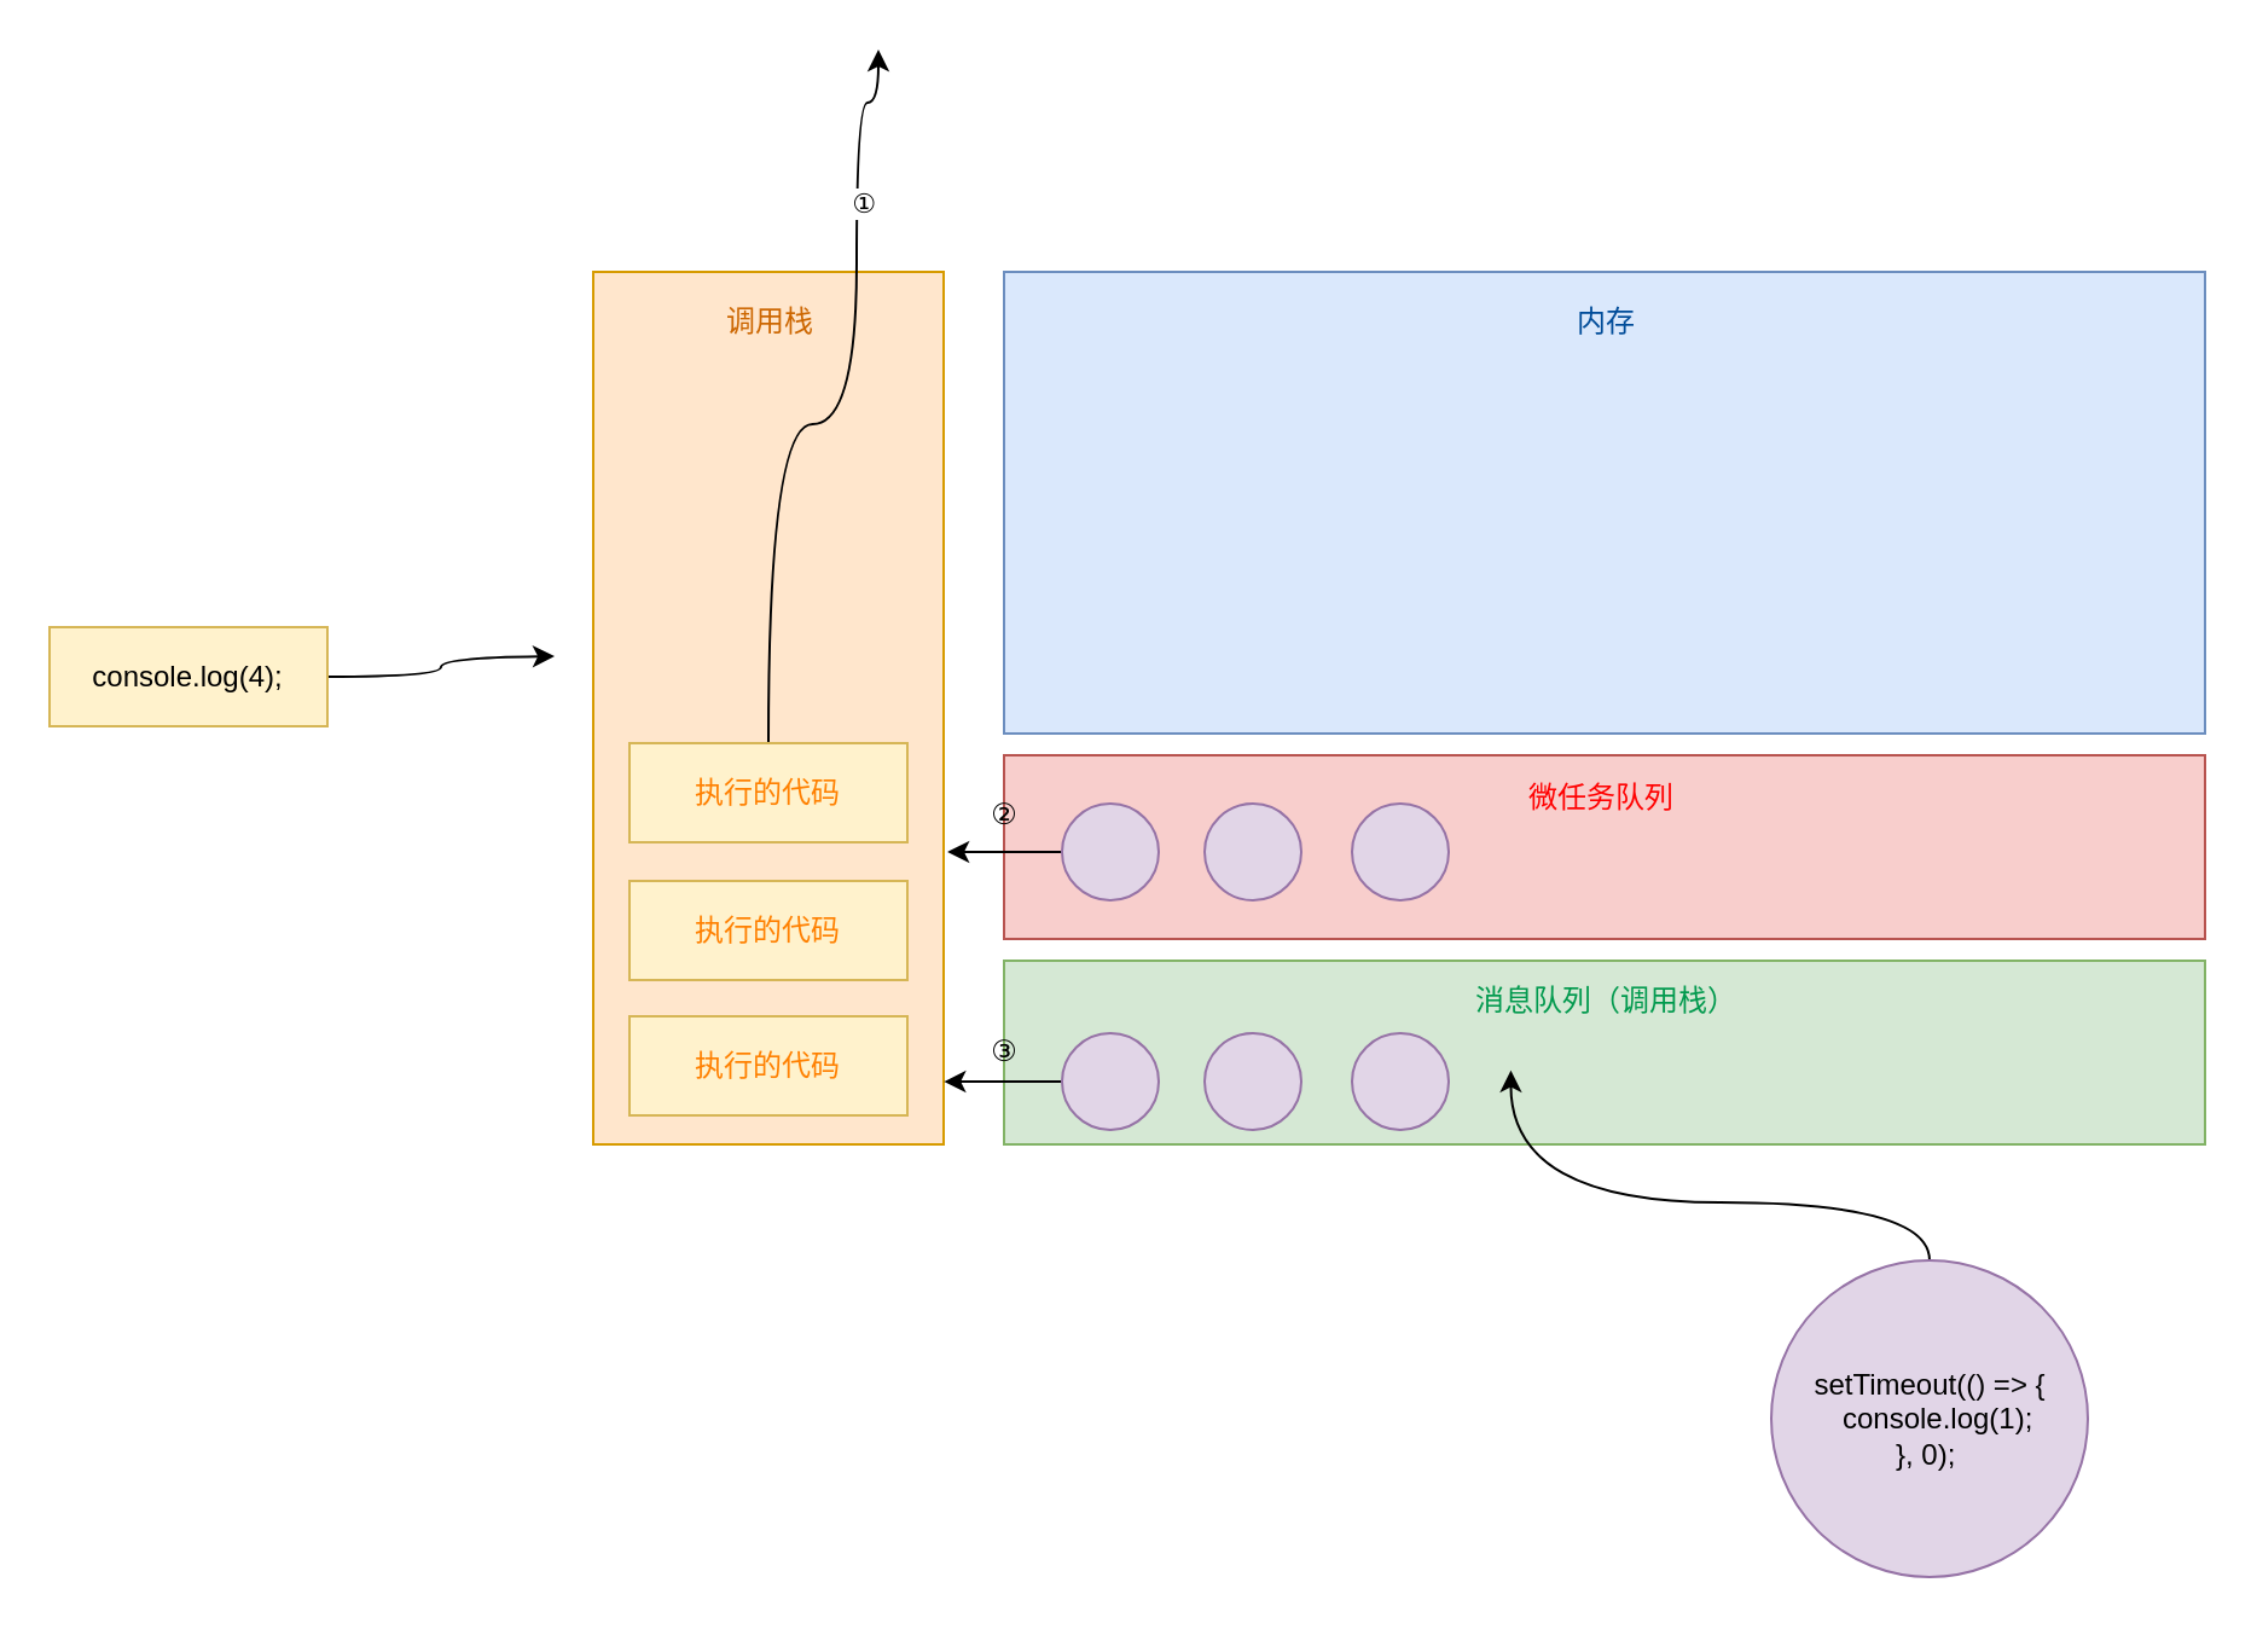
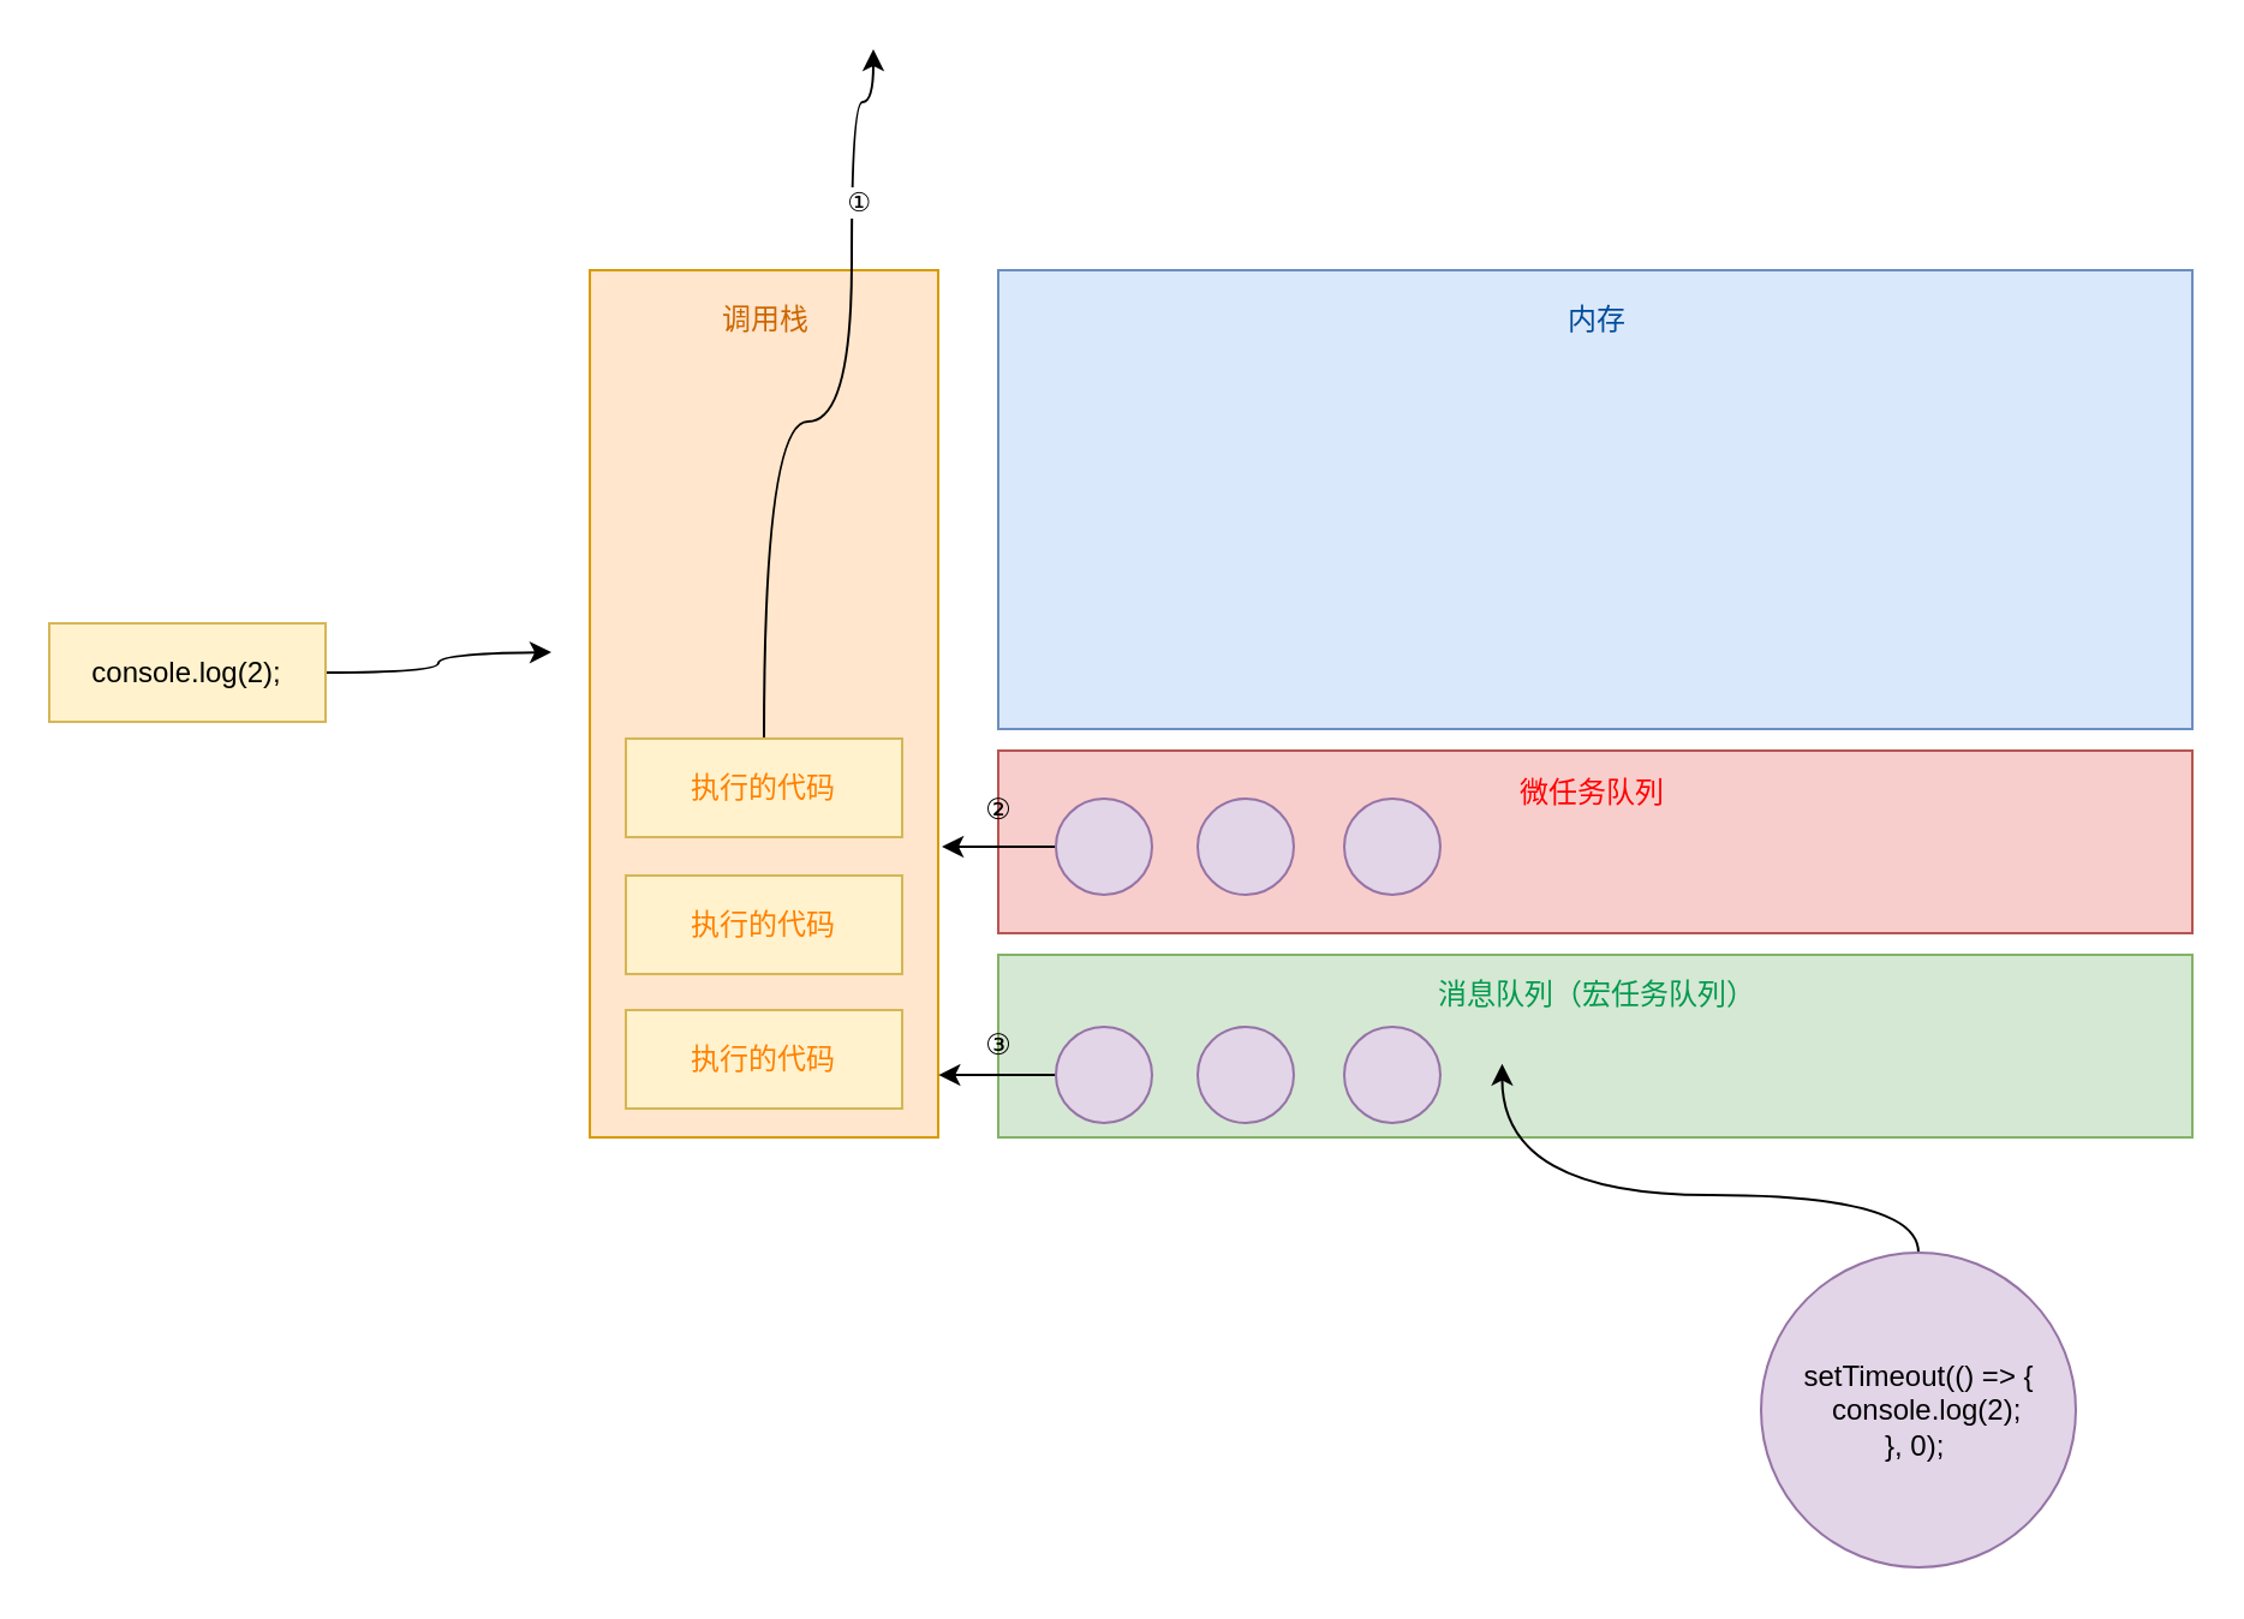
  <mxCell id="0" />
  <mxCell id="1" parent="0" />
  <mxCell id="2" value="" style="whiteSpace=wrap;html=1;fillColor=#ffe6cc;strokeColor=#d79b00;" vertex="1" parent="1"><mxGeometry x="245" y="112" width="145" height="361" as="geometry" /></mxCell>
  <mxCell id="3" value="&lt;font color=&quot;#cc6600&quot;&gt;调用栈&lt;/font&gt;" style="text;html=1;align=center;verticalAlign=middle;resizable=0;points=[];autosize=1;strokeColor=none;fillColor=none;" vertex="1" parent="1"><mxGeometry x="290.5" y="120" width="54" height="26" as="geometry" /></mxCell>
  <mxCell id="4" value="" style="whiteSpace=wrap;html=1;fillColor=#dae8fc;strokeColor=#6c8ebf;" vertex="1" parent="1"><mxGeometry x="415" y="112" width="497" height="191" as="geometry" /></mxCell>
  <mxCell id="5" value="&lt;font color=&quot;#004c99&quot;&gt;内存&lt;/font&gt;" style="text;html=1;align=center;verticalAlign=middle;resizable=0;points=[];autosize=1;strokeColor=none;fillColor=none;fontColor=#003366;" vertex="1" parent="1"><mxGeometry x="642.5" y="120" width="42" height="26" as="geometry" /></mxCell>
  <mxCell id="6" value="&lt;font color=&quot;#ff8000&quot;&gt;执行的代码&lt;/font&gt;" style="whiteSpace=wrap;html=1;fillColor=#fff2cc;strokeColor=#d6b656;" vertex="1" parent="1"><mxGeometry x="260" y="420" width="115" height="41" as="geometry" /></mxCell>
  <mxCell id="7" value="&lt;font color=&quot;#ff8000&quot;&gt;执行的代码&lt;/font&gt;" style="whiteSpace=wrap;html=1;fillColor=#fff2cc;strokeColor=#d6b656;" vertex="1" parent="1"><mxGeometry x="260" y="364" width="115" height="41" as="geometry" /></mxCell>
  <mxCell id="8" style="edgeStyle=orthogonalEdgeStyle;curved=1;rounded=0;orthogonalLoop=1;jettySize=auto;html=1;" edge="1" parent="1" source="10"><mxGeometry relative="1" as="geometry"><mxPoint x="363" y="20" as="targetPoint" /><Array as="points"><mxPoint x="317" y="175" /><mxPoint x="354" y="175" /><mxPoint x="354" y="42" /></Array></mxGeometry></mxCell>
  <mxCell id="9" value="①" style="edgeLabel;html=1;align=center;verticalAlign=middle;resizable=0;points=[];" vertex="1" connectable="0" parent="8"><mxGeometry x="0.563" y="-2" relative="1" as="geometry"><mxPoint as="offset" /></mxGeometry></mxCell>
  <mxCell id="10" value="&lt;font color=&quot;#ff8000&quot;&gt;执行的代码&lt;/font&gt;" style="whiteSpace=wrap;html=1;fillColor=#fff2cc;strokeColor=#d6b656;" vertex="1" parent="1"><mxGeometry x="260" y="307" width="115" height="41" as="geometry" /></mxCell>
  <mxCell id="11" value="" style="whiteSpace=wrap;html=1;fillColor=#d5e8d4;strokeColor=#82b366;" vertex="1" parent="1"><mxGeometry x="415" y="397" width="497" height="76" as="geometry" /></mxCell>
- <mxCell id="12" value="消息队列（调用栈）" style="text;html=1;align=center;verticalAlign=middle;resizable=0;points=[];autosize=1;strokeColor=none;fillColor=none;fontColor=#00994D;" vertex="1" parent="1"><mxGeometry x="588.5" y="401" width="150" height="26" as="geometry" /></mxCell>
+ <mxCell id="12" value="消息队列（宏任务队列）" style="text;html=1;align=center;verticalAlign=middle;resizable=0;points=[];autosize=1;strokeColor=none;fillColor=none;fontColor=#00994D;" vertex="1" parent="1"><mxGeometry x="588.5" y="401" width="150" height="26" as="geometry" /></mxCell>
  <mxCell id="13" style="edgeStyle=orthogonalEdgeStyle;curved=1;rounded=0;orthogonalLoop=1;jettySize=auto;html=1;entryX=1.001;entryY=0.928;entryDx=0;entryDy=0;entryPerimeter=0;" edge="1" parent="1" source="14" target="2"><mxGeometry relative="1" as="geometry" /></mxCell>
  <mxCell id="14" value="" style="ellipse;whiteSpace=wrap;html=1;fillColor=#e1d5e7;strokeColor=#9673a6;" vertex="1" parent="1"><mxGeometry x="439" y="427" width="40" height="40" as="geometry" /></mxCell>
  <mxCell id="15" value="" style="ellipse;whiteSpace=wrap;html=1;fillColor=#e1d5e7;strokeColor=#9673a6;" vertex="1" parent="1"><mxGeometry x="498" y="427" width="40" height="40" as="geometry" /></mxCell>
  <mxCell id="16" value="" style="ellipse;whiteSpace=wrap;html=1;fillColor=#e1d5e7;strokeColor=#9673a6;" vertex="1" parent="1"><mxGeometry x="559" y="427" width="40" height="40" as="geometry" /></mxCell>
  <mxCell id="17" value="③" style="text;strokeColor=none;align=center;fillColor=none;html=1;verticalAlign=middle;whiteSpace=wrap;rounded=0;" vertex="1" parent="1"><mxGeometry x="397" y="423.5" width="37" height="23" as="geometry" /></mxCell>
  <mxCell id="18" style="edgeStyle=orthogonalEdgeStyle;curved=1;rounded=0;orthogonalLoop=1;jettySize=auto;html=1;entryX=0.422;entryY=0.597;entryDx=0;entryDy=0;entryPerimeter=0;" edge="1" parent="1" source="19" target="11"><mxGeometry relative="1" as="geometry" /></mxCell>
- <mxCell id="19" value="&lt;div&gt;setTimeout(() =&amp;gt; {&lt;/div&gt;&lt;div&gt;&amp;nbsp; console.log(1);&lt;/div&gt;&lt;div&gt;}, 0);&amp;nbsp;&lt;/div&gt;" style="ellipse;whiteSpace=wrap;html=1;fillColor=#e1d5e7;strokeColor=#9673a6;" vertex="1" parent="1"><mxGeometry x="732.5" y="521" width="131" height="131" as="geometry" /></mxCell>
+ <mxCell id="19" value="&lt;div&gt;setTimeout(() =&amp;gt; {&lt;/div&gt;&lt;div&gt;&amp;nbsp; console.log(2);&lt;/div&gt;&lt;div&gt;}, 0);&amp;nbsp;&lt;/div&gt;" style="ellipse;whiteSpace=wrap;html=1;fillColor=#e1d5e7;strokeColor=#9673a6;" vertex="1" parent="1"><mxGeometry x="732.5" y="521" width="131" height="131" as="geometry" /></mxCell>
  <mxCell id="20" style="edgeStyle=orthogonalEdgeStyle;curved=1;rounded=0;orthogonalLoop=1;jettySize=auto;html=1;" edge="1" parent="1" source="21"><mxGeometry relative="1" as="geometry"><mxPoint x="229" y="271" as="targetPoint" /></mxGeometry></mxCell>
- <mxCell id="21" value="console.log(4);" style="whiteSpace=wrap;html=1;fillColor=#fff2cc;strokeColor=#d6b656;" vertex="1" parent="1"><mxGeometry x="20" y="259" width="115" height="41" as="geometry" /></mxCell>
+ <mxCell id="21" value="console.log(2);" style="whiteSpace=wrap;html=1;fillColor=#fff2cc;strokeColor=#d6b656;" vertex="1" parent="1"><mxGeometry x="20" y="259" width="115" height="41" as="geometry" /></mxCell>
  <mxCell id="22" value="" style="whiteSpace=wrap;html=1;fillColor=#f8cecc;strokeColor=#b85450;" vertex="1" parent="1"><mxGeometry x="415" y="312" width="497" height="76" as="geometry" /></mxCell>
  <mxCell id="23" value="微任务队列" style="text;html=1;align=center;verticalAlign=middle;resizable=0;points=[];autosize=1;strokeColor=none;fillColor=none;fontColor=#FF0000;" vertex="1" parent="1"><mxGeometry x="623" y="317" width="78" height="26" as="geometry" /></mxCell>
  <mxCell id="24" style="edgeStyle=orthogonalEdgeStyle;curved=1;rounded=0;orthogonalLoop=1;jettySize=auto;html=1;" edge="1" parent="1" source="25"><mxGeometry relative="1" as="geometry"><mxPoint x="391.552" y="352" as="targetPoint" /></mxGeometry></mxCell>
  <mxCell id="25" value="" style="ellipse;whiteSpace=wrap;html=1;fillColor=#e1d5e7;strokeColor=#9673a6;" vertex="1" parent="1"><mxGeometry x="439" y="332" width="40" height="40" as="geometry" /></mxCell>
  <mxCell id="26" value="" style="ellipse;whiteSpace=wrap;html=1;fillColor=#e1d5e7;strokeColor=#9673a6;" vertex="1" parent="1"><mxGeometry x="498" y="332" width="40" height="40" as="geometry" /></mxCell>
  <mxCell id="27" value="" style="ellipse;whiteSpace=wrap;html=1;fillColor=#e1d5e7;strokeColor=#9673a6;" vertex="1" parent="1"><mxGeometry x="559" y="332" width="40" height="40" as="geometry" /></mxCell>
  <mxCell id="28" value="②" style="text;strokeColor=none;align=center;fillColor=none;html=1;verticalAlign=middle;whiteSpace=wrap;rounded=0;" vertex="1" parent="1"><mxGeometry x="397" y="325" width="37" height="23" as="geometry" /></mxCell>
